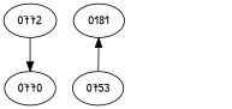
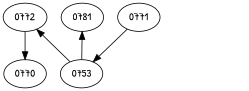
  digraph {
    fontname="Patrick Hand"
    node [fontname="Patrick Hand"]
    edge [fontname="Patrick Hand"]
    0772
-   0781 [label=0181]
+   0781
    0770
    n4 [label=0753]
+   0771
    x1 [style=invis width=.1]
    x2 [style=invis width=.1]
    subgraph sub_1 {
      rank=same
      0772
      0781
    }
    subgraph sub_2 {
      rank=same
      0770
      n4
    }
    0772 -> 0781 [style=invis]
    0772 -> 0770
    0770 -> n4 [style=invis]
+   n4 -> 0772
    n4 -> 0781
+   0771 -> n4
  }
